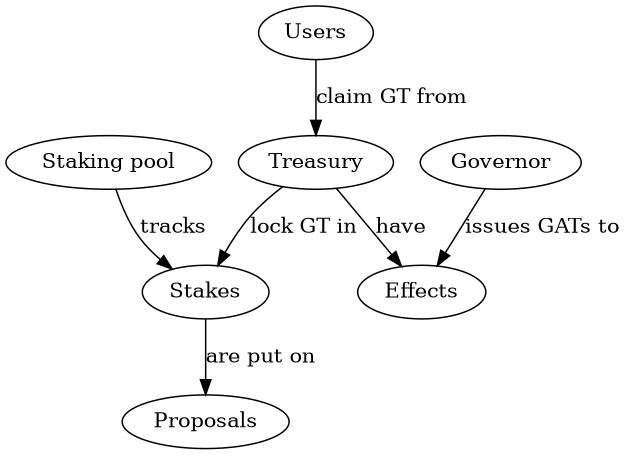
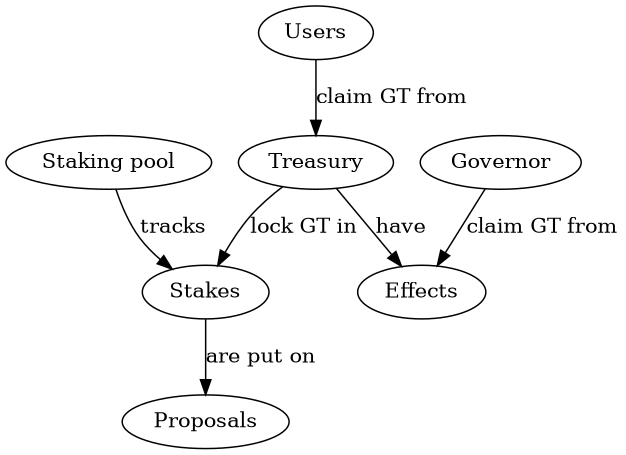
  digraph {
    "Staking pool"
    Stakes
    Proposals
    Governor
    Effects
    Users
    Treasury
    "Staking pool" -> Stakes [label=tracks]
    Stakes -> Proposals [label="are put on"]
-   Governor -> Effects [label="issues GATs to"]
+   Governor -> Effects [label="claim GT from"]
    Users -> Treasury [label="claim GT from"]
    Treasury -> Stakes [label="lock GT in"]
    Treasury -> Effects [label=have]
  }
